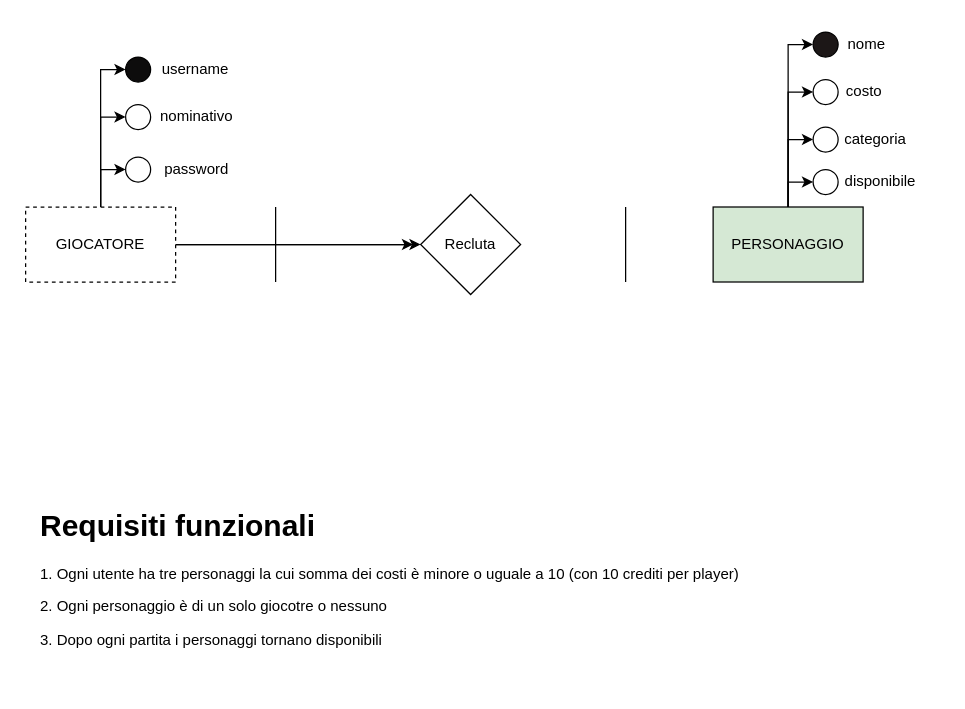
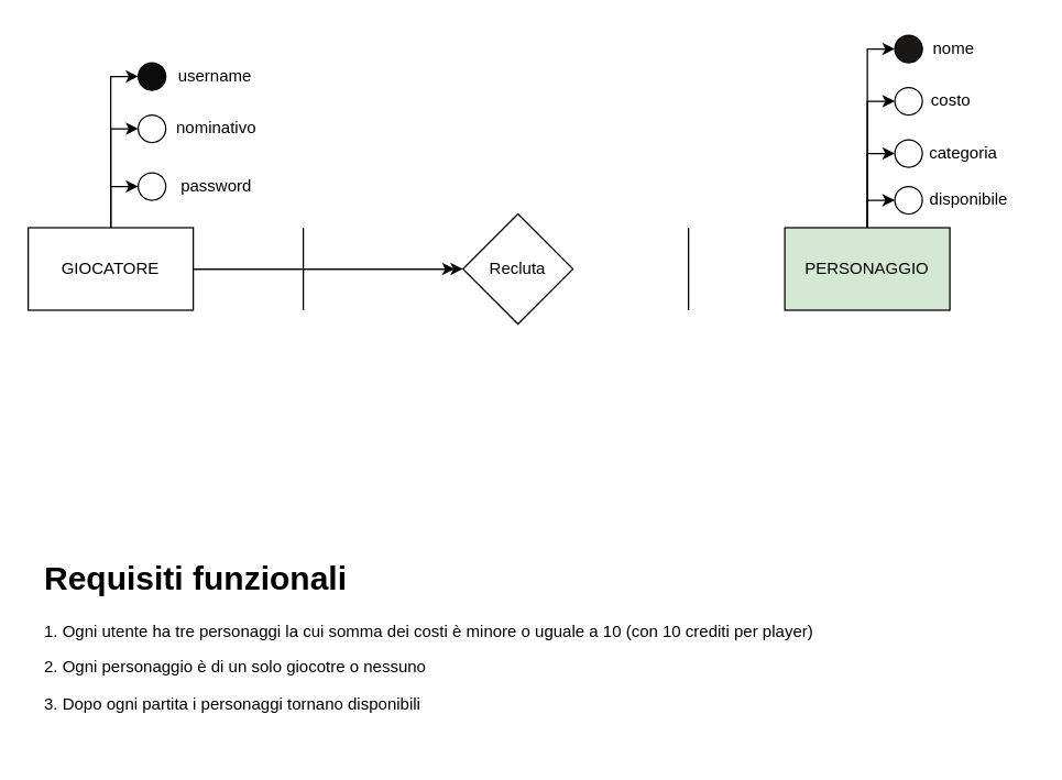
  <mxCell id="0" />
  <mxCell id="1" parent="0" />
  <mxCell id="2" style="edgeStyle=orthogonalEdgeStyle;rounded=0;orthogonalLoop=1;jettySize=auto;html=1;entryX=0;entryY=0.5;entryDx=0;entryDy=0;" edge="1" parent="1" source="7" target="13"><mxGeometry relative="1" as="geometry" /></mxCell>
  <mxCell id="3" style="edgeStyle=orthogonalEdgeStyle;rounded=0;orthogonalLoop=1;jettySize=auto;html=1;" edge="1" parent="1" source="7"><mxGeometry relative="1" as="geometry"><mxPoint x="330" y="195" as="targetPoint" /></mxGeometry></mxCell>
  <mxCell id="4" style="edgeStyle=orthogonalEdgeStyle;rounded=0;orthogonalLoop=1;jettySize=auto;html=1;entryX=0;entryY=0.5;entryDx=0;entryDy=0;" edge="1" parent="1" source="7" target="14"><mxGeometry relative="1" as="geometry" /></mxCell>
  <mxCell id="5" style="edgeStyle=orthogonalEdgeStyle;rounded=0;orthogonalLoop=1;jettySize=auto;html=1;entryX=0;entryY=0.5;entryDx=0;entryDy=0;" edge="1" parent="1" source="7" target="15"><mxGeometry relative="1" as="geometry" /></mxCell>
  <mxCell id="6" style="edgeStyle=orthogonalEdgeStyle;rounded=0;orthogonalLoop=1;jettySize=auto;html=1;entryX=0;entryY=0.5;entryDx=0;entryDy=0;" edge="1" parent="1" source="7" target="16"><mxGeometry relative="1" as="geometry" /></mxCell>
- <mxCell id="7" value="GIOCATORE" style="rounded=0;whiteSpace=wrap;html=1;dashed=1;" vertex="1" parent="1"><mxGeometry x="20" y="165" width="120" height="60" as="geometry" /></mxCell>
+ <mxCell id="7" value="GIOCATORE" style="rounded=0;whiteSpace=wrap;html=1;" vertex="1" parent="1"><mxGeometry x="20" y="165" width="120" height="60" as="geometry" /></mxCell>
  <mxCell id="8" style="edgeStyle=orthogonalEdgeStyle;rounded=0;orthogonalLoop=1;jettySize=auto;html=1;entryX=0;entryY=0.5;entryDx=0;entryDy=0;" edge="1" parent="1" source="12" target="17"><mxGeometry relative="1" as="geometry" /></mxCell>
  <mxCell id="9" style="edgeStyle=orthogonalEdgeStyle;rounded=0;orthogonalLoop=1;jettySize=auto;html=1;entryX=0;entryY=0.5;entryDx=0;entryDy=0;" edge="1" parent="1" source="12" target="21"><mxGeometry relative="1" as="geometry"><Array as="points"><mxPoint x="630" y="73" /></Array></mxGeometry></mxCell>
  <mxCell id="10" style="edgeStyle=orthogonalEdgeStyle;rounded=0;orthogonalLoop=1;jettySize=auto;html=1;entryX=0;entryY=0.5;entryDx=0;entryDy=0;" edge="1" parent="1" source="12" target="22"><mxGeometry relative="1" as="geometry" /></mxCell>
  <mxCell id="11" style="edgeStyle=orthogonalEdgeStyle;rounded=0;orthogonalLoop=1;jettySize=auto;html=1;entryX=0;entryY=0.5;entryDx=0;entryDy=0;" edge="1" parent="1" source="12" target="23"><mxGeometry relative="1" as="geometry" /></mxCell>
  <mxCell id="12" value="PERSONAGGIO" style="rounded=0;whiteSpace=wrap;html=1;fillColor=#d5e8d4;" vertex="1" parent="1"><mxGeometry x="570" y="165" width="120" height="60" as="geometry" /></mxCell>
  <mxCell id="13" value="Recluta" style="rhombus;whiteSpace=wrap;html=1;" vertex="1" parent="1"><mxGeometry x="336" y="155" width="80" height="80" as="geometry" /></mxCell>
  <mxCell id="14" value="" style="ellipse;whiteSpace=wrap;html=1;aspect=fixed;fillColor=#0d0c0c;" vertex="1" parent="1"><mxGeometry x="100" y="45" width="20" height="20" as="geometry" /></mxCell>
  <mxCell id="15" value="" style="ellipse;whiteSpace=wrap;html=1;aspect=fixed;" vertex="1" parent="1"><mxGeometry x="100" y="83" width="20" height="20" as="geometry" /></mxCell>
  <mxCell id="16" value="" style="ellipse;whiteSpace=wrap;html=1;aspect=fixed;" vertex="1" parent="1"><mxGeometry x="100" y="125" width="20" height="20" as="geometry" /></mxCell>
  <mxCell id="17" value="" style="ellipse;whiteSpace=wrap;html=1;aspect=fixed;fillColor=#1c1717;" vertex="1" parent="1"><mxGeometry x="650" y="25" width="20" height="20" as="geometry" /></mxCell>
  <mxCell id="18" value="username" style="text;html=1;align=center;verticalAlign=middle;whiteSpace=wrap;rounded=0;" vertex="1" parent="1"><mxGeometry x="126" y="40" width="60" height="30" as="geometry" /></mxCell>
  <mxCell id="19" value="password" style="text;html=1;align=center;verticalAlign=middle;whiteSpace=wrap;rounded=0;" vertex="1" parent="1"><mxGeometry x="127" y="120" width="60" height="30" as="geometry" /></mxCell>
  <mxCell id="20" value="nominativo" style="text;html=1;align=center;verticalAlign=middle;whiteSpace=wrap;rounded=0;" vertex="1" parent="1"><mxGeometry x="127" y="75.5" width="60" height="35" as="geometry" /></mxCell>
  <mxCell id="21" value="" style="ellipse;whiteSpace=wrap;html=1;aspect=fixed;" vertex="1" parent="1"><mxGeometry x="650" y="63" width="20" height="20" as="geometry" /></mxCell>
  <mxCell id="22" value="" style="ellipse;whiteSpace=wrap;html=1;aspect=fixed;" vertex="1" parent="1"><mxGeometry x="650" y="101" width="20" height="20" as="geometry" /></mxCell>
  <mxCell id="23" value="" style="ellipse;whiteSpace=wrap;html=1;aspect=fixed;" vertex="1" parent="1"><mxGeometry x="650" y="135" width="20" height="20" as="geometry" /></mxCell>
  <mxCell id="24" value="nome" style="text;html=1;align=center;verticalAlign=middle;whiteSpace=wrap;rounded=0;" vertex="1" parent="1"><mxGeometry x="663" y="20" width="60" height="30" as="geometry" /></mxCell>
  <mxCell id="25" value="costo" style="text;html=1;align=center;verticalAlign=middle;whiteSpace=wrap;rounded=0;" vertex="1" parent="1"><mxGeometry x="661" y="58" width="60" height="30" as="geometry" /></mxCell>
  <mxCell id="26" value="categoria" style="text;html=1;align=center;verticalAlign=middle;whiteSpace=wrap;rounded=0;" vertex="1" parent="1"><mxGeometry x="670" y="96" width="60" height="30" as="geometry" /></mxCell>
  <mxCell id="27" value="disponibile" style="text;html=1;align=center;verticalAlign=middle;whiteSpace=wrap;rounded=0;" vertex="1" parent="1"><mxGeometry x="674" y="130" width="60" height="30" as="geometry" /></mxCell>
  <mxCell id="28" value="" style="endArrow=none;html=1;rounded=0;" edge="1" parent="1"><mxGeometry width="50" height="50" relative="1" as="geometry"><mxPoint x="220" y="225" as="sourcePoint" /><mxPoint x="220" y="165" as="targetPoint" /></mxGeometry></mxCell>
  <mxCell id="29" value="" style="endArrow=none;html=1;rounded=0;" edge="1" parent="1"><mxGeometry width="50" height="50" relative="1" as="geometry"><mxPoint x="500" y="225" as="sourcePoint" /><mxPoint x="500" y="165" as="targetPoint" /></mxGeometry></mxCell>
  <mxCell id="30" value="&lt;h1 style=&quot;margin-top: 0px;&quot;&gt;Requisiti funzionali&lt;/h1&gt;&lt;p&gt;1. Ogni utente ha tre personaggi la cui somma dei costi è minore o uguale a 10 (con 10 crediti per player)&lt;/p&gt;&lt;p&gt;2. Ogni personaggio è di un solo giocotre o nessuno&lt;/p&gt;&lt;p&gt;3. Dopo ogni partita i personaggi tornano disponibili&amp;nbsp;&lt;/p&gt;&lt;p&gt;&lt;br&gt;&lt;/p&gt;" style="text;html=1;whiteSpace=wrap;overflow=hidden;rounded=0;" vertex="1" parent="1"><mxGeometry x="30" y="400" width="720" height="145" as="geometry" /></mxCell>
